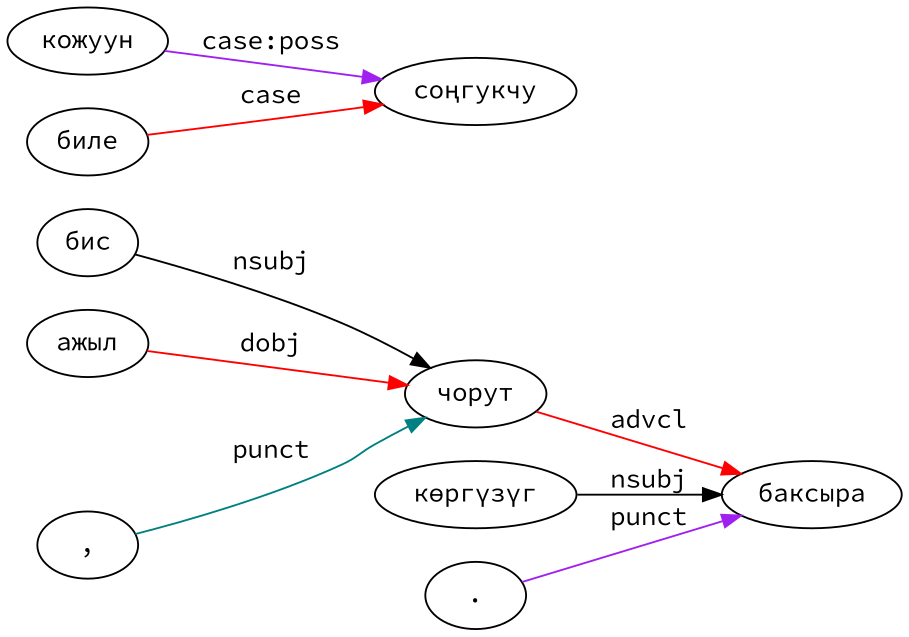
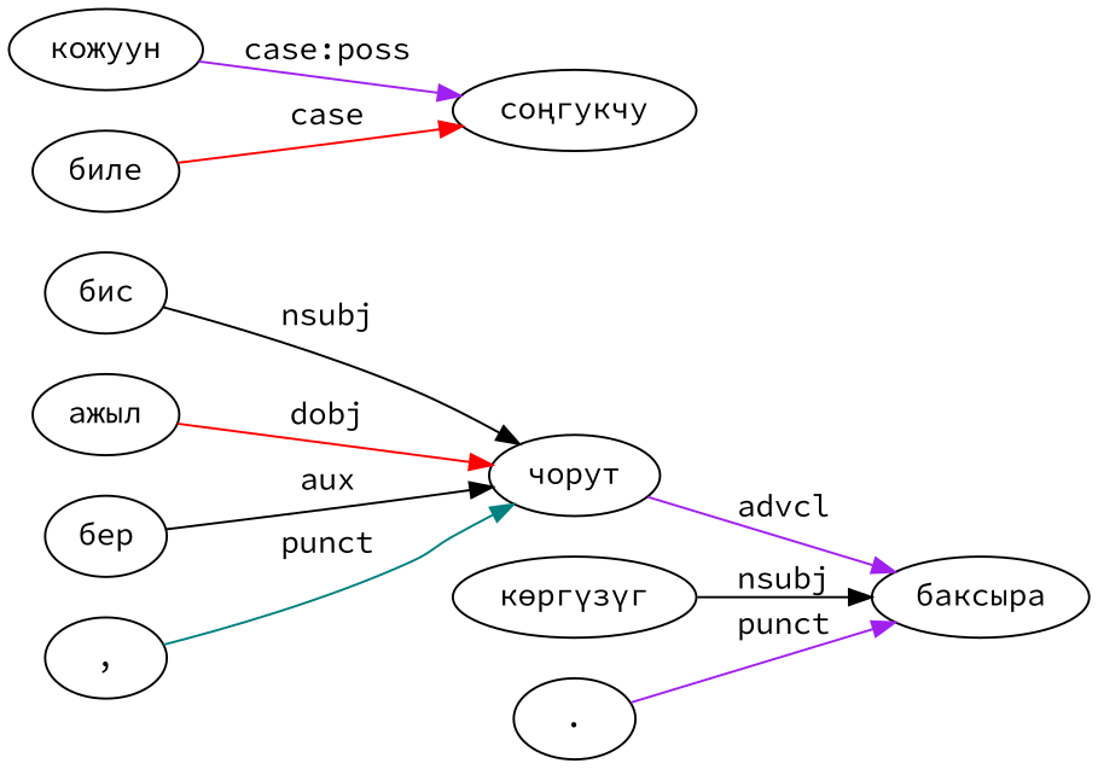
  digraph {
    fontname="Source Code Pro"
    rankdir=LR
    node [fontname="Source Code Pro"]
    edge [color=red fontname="Source Code Pro"]
    n1 [label=<баксыра>]
    n2 [label=<чорут>]
    n3 [label=<бис>]
    n4 [label=<соңгукчу>]
    n5 [label=<кожуун>]
    n6 [label=<биле>]
    n7 [label=<ажыл>]
+   n8 [label=<бер>]
    n9 [label=<,>]
    n10 [label=<көргүзүг>]
    n11 [label=<.>]
-   n2 -> n1 [label=advcl]
+   n2 -> n1 [color=purple label=advcl]
    n3 -> n2 [color=black label=nsubj]
    n5 -> n4 [color=purple label="case:poss"]
    n6 -> n4 [label=case]
    n7 -> n2 [label=dobj]
+   n8 -> n2 [color=black label=aux]
    n9 -> n2 [color=teal label=punct]
    n10 -> n1 [color=black label=nsubj]
    n11 -> n1 [color=purple label=punct]
  }
